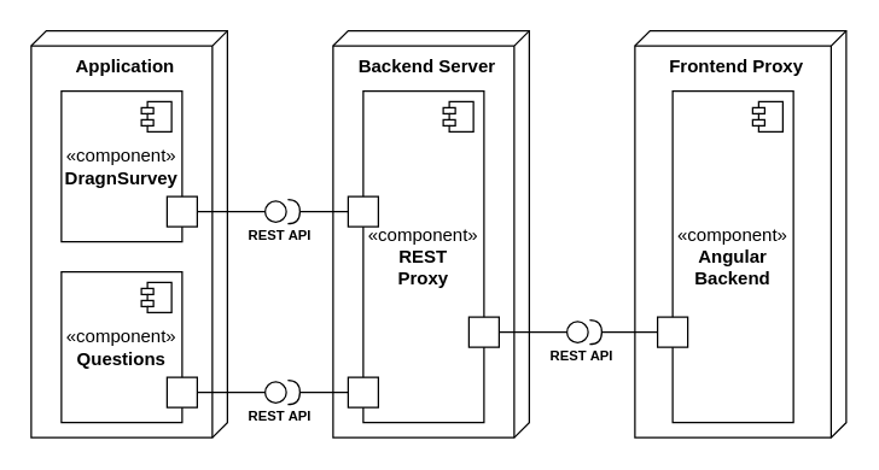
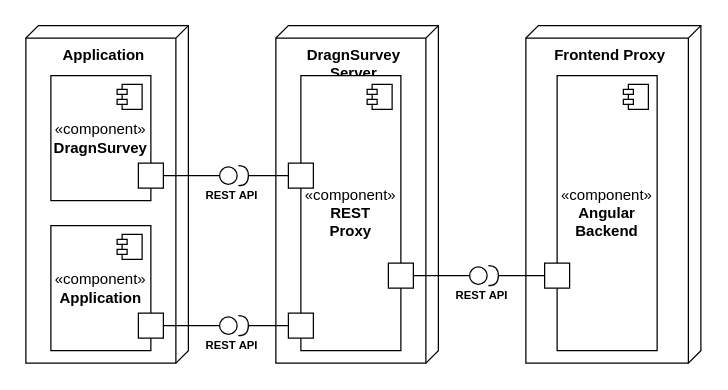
  <mxCell id="0" />
  <mxCell id="1" parent="0" />
  <mxCell id="2" value="&lt;b&gt;Application&lt;/b&gt;" style="verticalAlign=top;align=center;shape=cube;size=10;direction=south;fontStyle=0;html=1;boundedLbl=1;spacingLeft=5;whiteSpace=wrap;" vertex="1" parent="1"><mxGeometry x="20" y="20" width="130" height="270" as="geometry" /></mxCell>
  <mxCell id="3" value="«component»&lt;br&gt;&lt;b&gt;DragnSurvey&lt;/b&gt;" style="html=1;dropTarget=0;whiteSpace=wrap;" vertex="1" parent="1"><mxGeometry x="40" y="60" width="80" height="100" as="geometry" /></mxCell>
  <mxCell id="4" value="" style="shape=module;jettyWidth=8;jettyHeight=4;" vertex="1" parent="3"><mxGeometry x="1" width="20" height="20" relative="1" as="geometry"><mxPoint x="-27" y="7" as="offset" /></mxGeometry></mxCell>
- <mxCell id="5" value="&lt;b&gt;Backend Server&lt;/b&gt;" style="verticalAlign=top;align=center;shape=cube;size=10;direction=south;fontStyle=0;html=1;boundedLbl=1;spacingLeft=5;whiteSpace=wrap;" vertex="1" parent="1"><mxGeometry x="220" y="20" width="130" height="270" as="geometry" /></mxCell>
+ <mxCell id="5" value="&lt;b&gt;DragnSurvey Server&lt;/b&gt;" style="verticalAlign=top;align=center;shape=cube;size=10;direction=south;fontStyle=0;html=1;boundedLbl=1;spacingLeft=5;whiteSpace=wrap;" vertex="1" parent="1"><mxGeometry x="220" y="20" width="130" height="270" as="geometry" /></mxCell>
  <mxCell id="6" value="" style="whiteSpace=wrap;html=1;aspect=fixed;" vertex="1" parent="1"><mxGeometry x="110" y="130" width="20" height="20" as="geometry" /></mxCell>
  <mxCell id="7" style="rounded=0;orthogonalLoop=1;jettySize=auto;html=1;endArrow=circle;endFill=0;exitX=1;exitY=0.5;exitDx=0;exitDy=0;" edge="1" parent="1" source="6"><mxGeometry relative="1" as="geometry"><mxPoint x="140" y="120" as="sourcePoint" /><mxPoint x="190" y="140" as="targetPoint" /></mxGeometry></mxCell>
- <mxCell id="8" value="«component»&lt;br&gt;&lt;b&gt;Questions&lt;/b&gt;" style="html=1;dropTarget=0;whiteSpace=wrap;" vertex="1" parent="1"><mxGeometry x="40" y="180" width="80" height="100" as="geometry" /></mxCell>
+ <mxCell id="8" value="«component»&lt;br&gt;&lt;b&gt;Application&lt;/b&gt;" style="html=1;dropTarget=0;whiteSpace=wrap;" vertex="1" parent="1"><mxGeometry x="40" y="180" width="80" height="100" as="geometry" /></mxCell>
  <mxCell id="9" value="" style="shape=module;jettyWidth=8;jettyHeight=4;" vertex="1" parent="8"><mxGeometry x="1" width="20" height="20" relative="1" as="geometry"><mxPoint x="-27" y="7" as="offset" /></mxGeometry></mxCell>
  <mxCell id="10" value="" style="whiteSpace=wrap;html=1;aspect=fixed;" vertex="1" parent="1"><mxGeometry x="110" y="250" width="20" height="20" as="geometry" /></mxCell>
  <mxCell id="11" style="rounded=0;orthogonalLoop=1;jettySize=auto;html=1;endArrow=circle;endFill=0;exitX=1;exitY=0.5;exitDx=0;exitDy=0;" edge="1" parent="1" source="10"><mxGeometry relative="1" as="geometry"><mxPoint x="130" y="270" as="sourcePoint" /><mxPoint x="190" y="260" as="targetPoint" /></mxGeometry></mxCell>
  <mxCell id="12" value="«component»&lt;br&gt;&lt;b&gt;REST&lt;/b&gt;&lt;div&gt;&lt;b&gt;Proxy&lt;/b&gt;&lt;/div&gt;" style="html=1;dropTarget=0;whiteSpace=wrap;" vertex="1" parent="1"><mxGeometry x="240" y="60" width="80" height="220" as="geometry" /></mxCell>
  <mxCell id="13" value="" style="shape=module;jettyWidth=8;jettyHeight=4;" vertex="1" parent="12"><mxGeometry x="1" width="20" height="20" relative="1" as="geometry"><mxPoint x="-27" y="7" as="offset" /></mxGeometry></mxCell>
  <mxCell id="14" style="edgeStyle=orthogonalEdgeStyle;rounded=0;orthogonalLoop=1;jettySize=auto;html=1;endArrow=halfCircle;endFill=0;" edge="1" parent="1" source="15"><mxGeometry relative="1" as="geometry"><mxPoint x="190" y="140" as="targetPoint" /></mxGeometry></mxCell>
  <mxCell id="15" value="" style="whiteSpace=wrap;html=1;aspect=fixed;" vertex="1" parent="1"><mxGeometry x="230" y="130" width="20" height="20" as="geometry" /></mxCell>
  <mxCell id="16" style="edgeStyle=orthogonalEdgeStyle;rounded=0;orthogonalLoop=1;jettySize=auto;html=1;endArrow=halfCircle;endFill=0;" edge="1" parent="1" source="17"><mxGeometry relative="1" as="geometry"><mxPoint x="190" y="260" as="targetPoint" /></mxGeometry></mxCell>
  <mxCell id="17" value="" style="whiteSpace=wrap;html=1;aspect=fixed;" vertex="1" parent="1"><mxGeometry x="230" y="250" width="20" height="20" as="geometry" /></mxCell>
  <mxCell id="18" value="&lt;b&gt;Frontend Proxy&lt;/b&gt;" style="verticalAlign=top;align=center;shape=cube;size=10;direction=south;fontStyle=0;html=1;boundedLbl=1;spacingLeft=5;whiteSpace=wrap;" vertex="1" parent="1"><mxGeometry x="420" y="20" width="140" height="270" as="geometry" /></mxCell>
  <mxCell id="19" style="rounded=0;orthogonalLoop=1;jettySize=auto;html=1;endArrow=circle;endFill=0;exitX=1;exitY=0.5;exitDx=0;exitDy=0;" edge="1" parent="1" source="20"><mxGeometry relative="1" as="geometry"><mxPoint x="390" y="220" as="targetPoint" /><mxPoint x="330" y="280" as="sourcePoint" /></mxGeometry></mxCell>
  <mxCell id="20" value="" style="whiteSpace=wrap;html=1;aspect=fixed;" vertex="1" parent="1"><mxGeometry x="310" y="210" width="20" height="20" as="geometry" /></mxCell>
  <mxCell id="21" value="«component»&lt;br&gt;&lt;b&gt;Angular Backend&lt;/b&gt;" style="html=1;dropTarget=0;whiteSpace=wrap;" vertex="1" parent="1"><mxGeometry x="445" y="60" width="80" height="220" as="geometry" /></mxCell>
  <mxCell id="22" value="" style="shape=module;jettyWidth=8;jettyHeight=4;" vertex="1" parent="21"><mxGeometry x="1" width="20" height="20" relative="1" as="geometry"><mxPoint x="-27" y="7" as="offset" /></mxGeometry></mxCell>
  <mxCell id="23" style="edgeStyle=orthogonalEdgeStyle;rounded=0;orthogonalLoop=1;jettySize=auto;html=1;endArrow=halfCircle;endFill=0;" edge="1" parent="1" source="24"><mxGeometry relative="1" as="geometry"><mxPoint x="390" y="220" as="targetPoint" /></mxGeometry></mxCell>
  <mxCell id="24" value="" style="whiteSpace=wrap;html=1;aspect=fixed;" vertex="1" parent="1"><mxGeometry x="435" y="210" width="20" height="20" as="geometry" /></mxCell>
  <mxCell id="25" value="&lt;b style=&quot;font-size: 9px;&quot;&gt;&lt;font style=&quot;font-size: 9px;&quot;&gt;REST&amp;nbsp;&lt;/font&gt;&lt;/b&gt;&lt;b style=&quot;font-size: 9px; background-color: initial;&quot;&gt;API&lt;/b&gt;" style="text;html=1;align=center;verticalAlign=middle;whiteSpace=wrap;rounded=0;fontSize=10;" vertex="1" parent="1"><mxGeometry x="150" y="150" width="70" height="10" as="geometry" /></mxCell>
  <mxCell id="26" value="&lt;b style=&quot;font-size: 9px;&quot;&gt;&lt;font style=&quot;font-size: 9px;&quot;&gt;REST&amp;nbsp;&lt;/font&gt;&lt;/b&gt;&lt;b style=&quot;font-size: 9px; background-color: initial;&quot;&gt;API&lt;/b&gt;" style="text;html=1;align=center;verticalAlign=middle;whiteSpace=wrap;rounded=0;fontSize=10;" vertex="1" parent="1"><mxGeometry x="150" y="270" width="70" height="10" as="geometry" /></mxCell>
  <mxCell id="27" value="&lt;b style=&quot;font-size: 9px;&quot;&gt;&lt;font style=&quot;font-size: 9px;&quot;&gt;REST&amp;nbsp;&lt;/font&gt;&lt;/b&gt;&lt;b style=&quot;font-size: 9px; background-color: initial;&quot;&gt;API&lt;/b&gt;" style="text;html=1;align=center;verticalAlign=middle;whiteSpace=wrap;rounded=0;fontSize=10;" vertex="1" parent="1"><mxGeometry x="350" y="230" width="70" height="10" as="geometry" /></mxCell>
